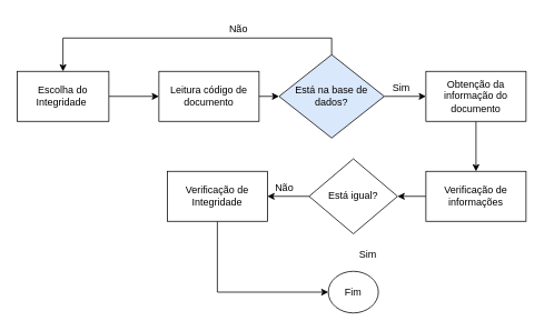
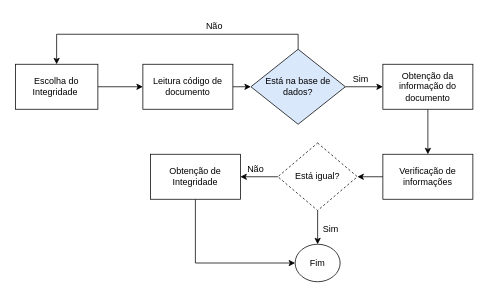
  <mxCell id="0" />
  <mxCell id="1" parent="0" />
  <mxCell id="2" style="edgeStyle=orthogonalEdgeStyle;rounded=0;orthogonalLoop=1;jettySize=auto;html=1;exitX=1;exitY=0.5;exitDx=0;exitDy=0;entryX=0;entryY=0.5;entryDx=0;entryDy=0;" edge="1" parent="1" source="3" target="8"><mxGeometry relative="1" as="geometry" /></mxCell>
  <mxCell id="3" value="Escolha do Integridade&amp;nbsp;" style="rounded=0;whiteSpace=wrap;html=1;" vertex="1" parent="1"><mxGeometry x="20" y="85" width="110" height="60" as="geometry" /></mxCell>
  <mxCell id="4" style="edgeStyle=orthogonalEdgeStyle;rounded=0;orthogonalLoop=1;jettySize=auto;html=1;exitX=0.5;exitY=0;exitDx=0;exitDy=0;entryX=0.5;entryY=0;entryDx=0;entryDy=0;" edge="1" parent="1" source="6" target="3"><mxGeometry relative="1" as="geometry"><Array as="points"><mxPoint x="397" y="45" /><mxPoint x="75" y="45" /></Array></mxGeometry></mxCell>
  <mxCell id="5" style="edgeStyle=orthogonalEdgeStyle;rounded=0;orthogonalLoop=1;jettySize=auto;html=1;exitX=1;exitY=0.5;exitDx=0;exitDy=0;entryX=0;entryY=0.5;entryDx=0;entryDy=0;" edge="1" parent="1" source="6" target="10"><mxGeometry relative="1" as="geometry" /></mxCell>
  <mxCell id="6" value="Está na base de dados?" style="rhombus;whiteSpace=wrap;html=1;fillColor=#dae8fc;" vertex="1" parent="1"><mxGeometry x="334" y="65" width="126" height="100" as="geometry" /></mxCell>
  <mxCell id="7" style="edgeStyle=orthogonalEdgeStyle;rounded=0;orthogonalLoop=1;jettySize=auto;html=1;exitX=1;exitY=0.5;exitDx=0;exitDy=0;entryX=0;entryY=0.5;entryDx=0;entryDy=0;" edge="1" parent="1" source="8" target="6"><mxGeometry relative="1" as="geometry" /></mxCell>
  <mxCell id="8" value="Leitura código de documento" style="rounded=0;whiteSpace=wrap;html=1;" vertex="1" parent="1"><mxGeometry x="190" y="85" width="120" height="60" as="geometry" /></mxCell>
  <mxCell id="9" style="edgeStyle=orthogonalEdgeStyle;rounded=0;orthogonalLoop=1;jettySize=auto;html=1;exitX=0.5;exitY=1;exitDx=0;exitDy=0;" edge="1" parent="1" source="10" target="14"><mxGeometry relative="1" as="geometry" /></mxCell>
  <mxCell id="10" value="Obtenção da informação do documento" style="rounded=0;whiteSpace=wrap;html=1;" vertex="1" parent="1"><mxGeometry x="510" y="85" width="120" height="60" as="geometry" /></mxCell>
  <mxCell id="11" value="Não" style="text;html=1;align=center;verticalAlign=middle;resizable=0;points=[];autosize=1;strokeColor=none;fillColor=none;" vertex="1" parent="1"><mxGeometry x="260" y="20" width="50" height="30" as="geometry" /></mxCell>
  <mxCell id="12" value="Sim" style="text;html=1;align=center;verticalAlign=middle;resizable=0;points=[];autosize=1;strokeColor=none;fillColor=none;" vertex="1" parent="1"><mxGeometry x="460" y="90" width="40" height="30" as="geometry" /></mxCell>
  <mxCell id="13" style="edgeStyle=orthogonalEdgeStyle;rounded=0;orthogonalLoop=1;jettySize=auto;html=1;exitX=0;exitY=0.5;exitDx=0;exitDy=0;entryX=1;entryY=0.5;entryDx=0;entryDy=0;" edge="1" parent="1" source="14" target="17"><mxGeometry relative="1" as="geometry" /></mxCell>
  <mxCell id="14" value="Verificação de informações" style="rounded=0;whiteSpace=wrap;html=1;" vertex="1" parent="1"><mxGeometry x="510" y="205" width="120" height="60" as="geometry" /></mxCell>
+ <mxCell id="15" style="edgeStyle=orthogonalEdgeStyle;rounded=0;orthogonalLoop=1;jettySize=auto;html=1;exitX=0.5;exitY=1;exitDx=0;exitDy=0;" edge="1" parent="1" source="17" target="18"><mxGeometry relative="1" as="geometry" /></mxCell>
  <mxCell id="16" style="edgeStyle=orthogonalEdgeStyle;rounded=0;orthogonalLoop=1;jettySize=auto;html=1;exitX=0;exitY=0.5;exitDx=0;exitDy=0;entryX=1;entryY=0.5;entryDx=0;entryDy=0;" edge="1" parent="1" source="17" target="21"><mxGeometry relative="1" as="geometry" /></mxCell>
- <mxCell id="17" value="Está igual?" style="rhombus;whiteSpace=wrap;html=1;" vertex="1" parent="1"><mxGeometry x="370" y="190" width="106" height="90" as="geometry" /></mxCell>
+ <mxCell id="17" value="Está igual?" style="rhombus;whiteSpace=wrap;html=1;dashed=1;" vertex="1" parent="1"><mxGeometry x="370" y="190" width="106" height="90" as="geometry" /></mxCell>
  <mxCell id="18" value="Fim" style="ellipse;whiteSpace=wrap;html=1;" vertex="1" parent="1"><mxGeometry x="393" y="325" width="60" height="50" as="geometry" /></mxCell>
  <mxCell id="19" value="Sim" style="text;html=1;align=center;verticalAlign=middle;resizable=0;points=[];autosize=1;strokeColor=none;fillColor=none;" vertex="1" parent="1"><mxGeometry x="420" y="290" width="40" height="30" as="geometry" /></mxCell>
  <mxCell id="20" style="edgeStyle=orthogonalEdgeStyle;rounded=0;orthogonalLoop=1;jettySize=auto;html=1;exitX=0.5;exitY=1;exitDx=0;exitDy=0;entryX=0;entryY=0.5;entryDx=0;entryDy=0;" edge="1" parent="1" source="21" target="18"><mxGeometry relative="1" as="geometry" /></mxCell>
- <mxCell id="21" value="Verificação de Integridade" style="rounded=0;whiteSpace=wrap;html=1;" vertex="1" parent="1"><mxGeometry x="200" y="205" width="120" height="60" as="geometry" /></mxCell>
+ <mxCell id="21" value="Obtenção de Integridade" style="rounded=0;whiteSpace=wrap;html=1;" vertex="1" parent="1"><mxGeometry x="200" y="205" width="120" height="60" as="geometry" /></mxCell>
  <mxCell id="22" value="Não" style="text;html=1;align=center;verticalAlign=middle;resizable=0;points=[];autosize=1;strokeColor=none;fillColor=none;" vertex="1" parent="1"><mxGeometry x="315" y="210" width="50" height="30" as="geometry" /></mxCell>
